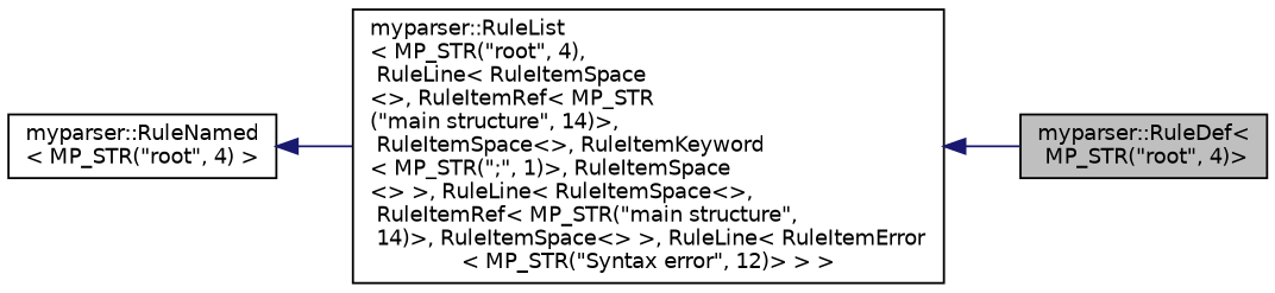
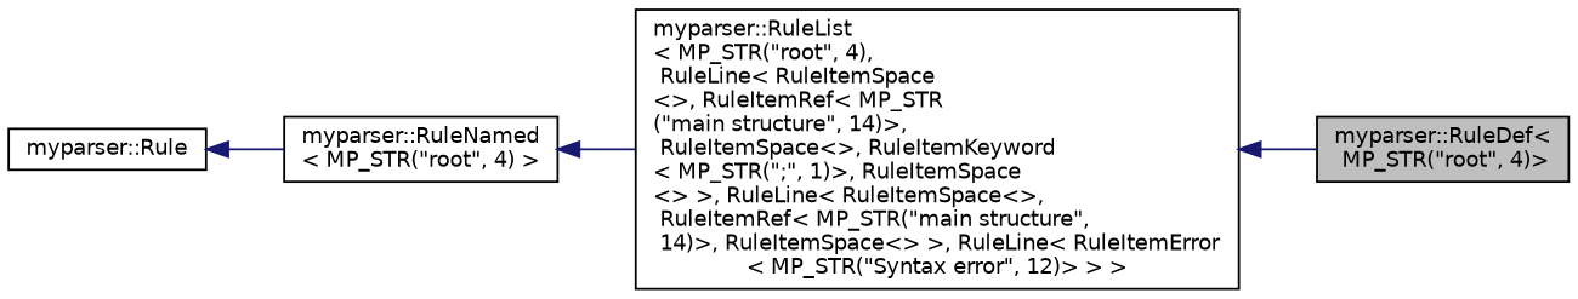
  digraph {
    rankdir=LR
    node [color=black fillcolor=white fontname=Helvetica fontsize=10 shape=record style=filled]
    edge [color=midnightblue dir=back fontname=Helvetica fontsize=10 labelfontname=Helvetica labelfontsize=10 style=solid]
    n1 [fillcolor=grey75 fontcolor=black height=0.2 label="myparser::RuleDef\<\l MP_STR(\"root\", 4)\>" width=0.4]
    n2 [height=0.2 label="myparser::RuleList\l\< MP_STR(\"root\", 4),\l RuleLine\< RuleItemSpace\l\<\>, RuleItemRef\< MP_STR\l(\"main structure\", 14)\>,\l RuleItemSpace\<\>, RuleItemKeyword\l\< MP_STR(\";\", 1)\>, RuleItemSpace\l\<\> \>, RuleLine\< RuleItemSpace\<\>,\l RuleItemRef\< MP_STR(\"main structure\",\l 14)\>, RuleItemSpace\<\> \>, RuleLine\< RuleItemError\l\< MP_STR(\"Syntax error\", 12)\> \> \>" width=0.4]
    n3 [height=0.2 label="myparser::RuleNamed\l\< MP_STR(\"root\", 4) \>" width=0.4]
+   n4 [height=0.2 label="myparser::Rule" width=0.4]
    n2 -> n1
    n3 -> n2
+   n4 -> n3
  }
